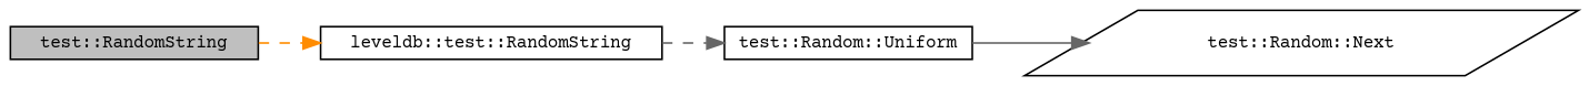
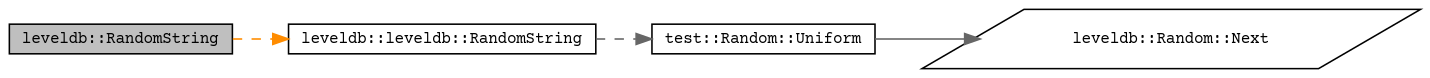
  digraph {
    fontname="Courier Prime"
    rankdir=LR
    node [color=black fillcolor=white fontname="Courier Prime" fontsize=10 shape=box style=filled]
    edge [color=gray40 fontname="Courier Prime" fontsize=10 labelfontname=Helvetica labelfontsize=10 style=dashed]
-   n1 [fillcolor=grey75 fontcolor=black height=0.2 label="test::RandomString" width=0.4]
-   n2 [height=0.2 label="leveldb::test::RandomString" width=0.4]
+   n1 [fillcolor=grey75 fontcolor=black height=0.2 label="leveldb::RandomString" width=0.4]
+   n2 [height=0.2 label="leveldb::leveldb::RandomString" width=0.4]
    n3 [height=0.2 label="test::Random::Uniform" width=0.4]
-   n4 [height=0.2 label="test::Random::Next" shape=parallelogram width=0.4]
+   n4 [height=0.2 label="leveldb::Random::Next" shape=parallelogram width=0.4]
    n1 -> n2 [color=darkorange]
    n2 -> n3
    n3 -> n4 [style=solid]
  }
